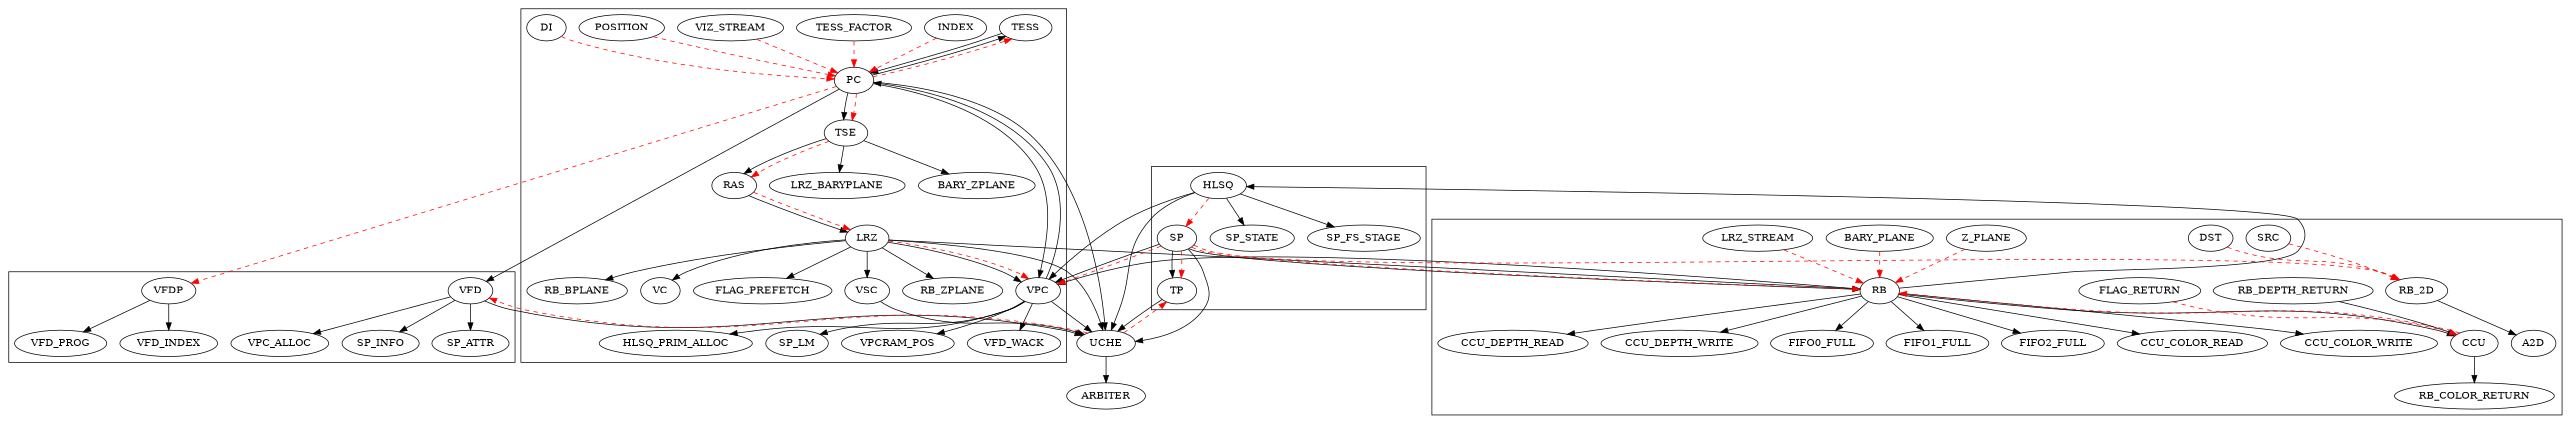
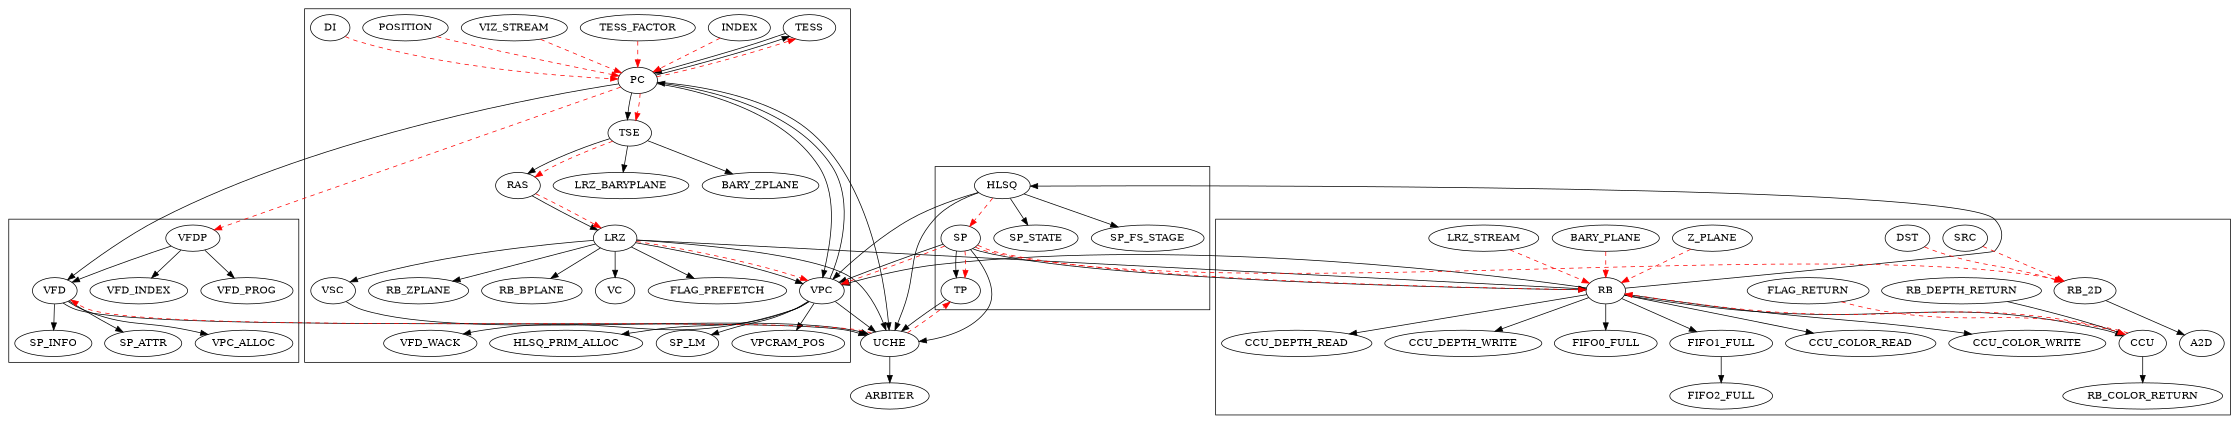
  digraph {
    VFDP
    VFD
    VFD_INDEX
    VFD_PROG
    SP_INFO
    SP_ATTR
    VPC_ALLOC
    TESS
    PC
    VPC
    TSE
    VFD_WACK
    HLSQ_PRIM_ALLOC
    SP_LM
    VPCRAM_POS
    RAS
    LRZ_BARYPLANE
    n18 [label=BARY_ZPLANE]
    LRZ
    VSC
    FLAG_PREFETCH
    RB_ZPLANE
    RB_BPLANE
    VC
    INDEX
    TESS_FACTOR
    VIZ_STREAM
    POSITION
    DI
    RB
    FIFO0_FULL
    FIFO1_FULL
    FIFO2_FULL
    CCU_COLOR_READ
    CCU_COLOR_WRITE
    CCU_DEPTH_READ
    CCU_DEPTH_WRITE
    CCU
    RB_DEPTH_RETURN
    RB_COLOR_RETURN
    RB_2D
    A2D
    FLAG_RETURN
    n44 [label=LRZ_STREAM]
    SRC
    DST
    Z_PLANE
    BARY_PLANE
    SP
    TP
    HLSQ
    SP_STATE
    SP_FS_STAGE
    UCHE
    ARBITER
    subgraph cluster_1 {
      VFDP
      VFD
      VFD_INDEX
      VFD_PROG
      SP_INFO
      SP_ATTR
      VPC_ALLOC
    }
    subgraph cluster_2 {
      TESS
      PC
      VPC
      TSE
      VFD_WACK
      HLSQ_PRIM_ALLOC
      SP_LM
      VPCRAM_POS
      RAS
      LRZ_BARYPLANE
      n18
      LRZ
      VSC
      FLAG_PREFETCH
      RB_ZPLANE
      RB_BPLANE
      VC
      INDEX
      TESS_FACTOR
      VIZ_STREAM
      POSITION
      DI
    }
    subgraph cluster_3 {
      RB
      FIFO0_FULL
      FIFO1_FULL
      FIFO2_FULL
      CCU_COLOR_READ
      CCU_COLOR_WRITE
      CCU_DEPTH_READ
      CCU_DEPTH_WRITE
      CCU
      RB_DEPTH_RETURN
      RB_COLOR_RETURN
      RB_2D
      A2D
      FLAG_RETURN
      n44
      SRC
      DST
      Z_PLANE
      BARY_PLANE
    }
    subgraph cluster_4 {
      SP
      TP
      HLSQ
      SP_STATE
      SP_FS_STAGE
    }
+   VFDP -> VFD
    VFDP -> VFD_INDEX
    VFDP -> VFD_PROG
    VFD -> SP_INFO
    VFD -> SP_ATTR
    VFD -> VPC_ALLOC
    VFD -> UCHE
    TESS -> PC
    PC -> VFDP [color=red style=dashed]
    PC -> VFD
    PC -> TESS
    PC -> TESS [color=red style=dashed]
    PC -> VPC
    PC -> TSE
    PC -> TSE [color=red style=dashed]
    PC -> UCHE
    VPC -> PC
    VPC -> VFD_WACK
    VPC -> HLSQ_PRIM_ALLOC
    VPC -> SP_LM
    VPC -> VPCRAM_POS
    VPC -> UCHE
    TSE -> RAS
    TSE -> RAS [color=red style=dashed]
    TSE -> LRZ_BARYPLANE
    TSE -> n18
    RAS -> LRZ
    RAS -> LRZ [color=red style=dashed]
    LRZ -> VPC
    LRZ -> VPC [color=red style=dashed]
    LRZ -> VSC
    LRZ -> FLAG_PREFETCH
    LRZ -> RB_ZPLANE
    LRZ -> RB_BPLANE
    LRZ -> VC
    LRZ -> RB
    LRZ -> UCHE
    VSC -> UCHE
    INDEX -> PC [color=red style=dashed]
    TESS_FACTOR -> PC [color=red style=dashed]
    VIZ_STREAM -> PC [color=red style=dashed]
    POSITION -> PC [color=red style=dashed]
    DI -> PC [color=red style=dashed]
    RB -> VPC
    RB -> FIFO0_FULL
    RB -> FIFO1_FULL
-   RB -> FIFO2_FULL
+   FIFO1_FULL -> FIFO2_FULL
    RB -> CCU_COLOR_READ
    RB -> CCU_COLOR_WRITE
    RB -> CCU_DEPTH_READ
    RB -> CCU_DEPTH_WRITE
    RB -> CCU
    RB -> HLSQ
    CCU -> RB [color=red style=dashed]
    CCU -> RB_COLOR_RETURN
    RB_DEPTH_RETURN -> CCU
    RB_2D -> A2D
    FLAG_RETURN -> CCU [color=red style=dashed]
    n44 -> RB [color=red style=dashed]
    SRC -> RB_2D [color=red style=dashed]
    DST -> RB_2D [color=red style=dashed]
    Z_PLANE -> RB [color=red style=dashed]
    BARY_PLANE -> RB [color=red style=dashed]
    SP -> VPC
    SP -> VPC [color=red style=dashed]
    SP -> RB
    SP -> RB [color=red style=dashed]
    SP -> RB_2D [color=red style=dashed]
    SP -> TP
    SP -> TP [color=red style=dashed]
    SP -> UCHE
    TP -> UCHE
    HLSQ -> VPC
    HLSQ -> SP [color=red style=dashed]
    HLSQ -> SP_STATE
    HLSQ -> SP_FS_STAGE
    HLSQ -> UCHE
    UCHE -> VFD [color=red style=dashed]
    UCHE -> TP [color=red style=dashed]
    UCHE -> ARBITER
  }
